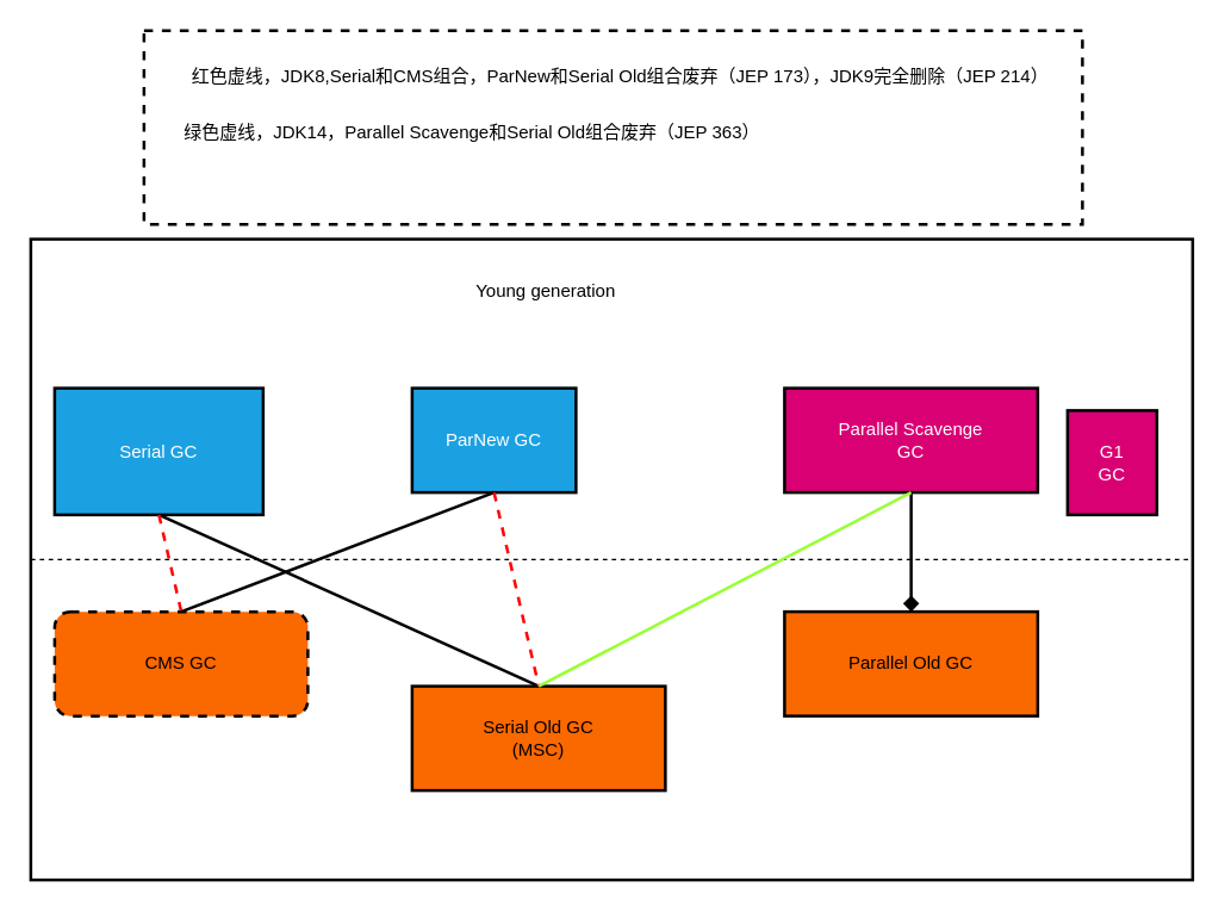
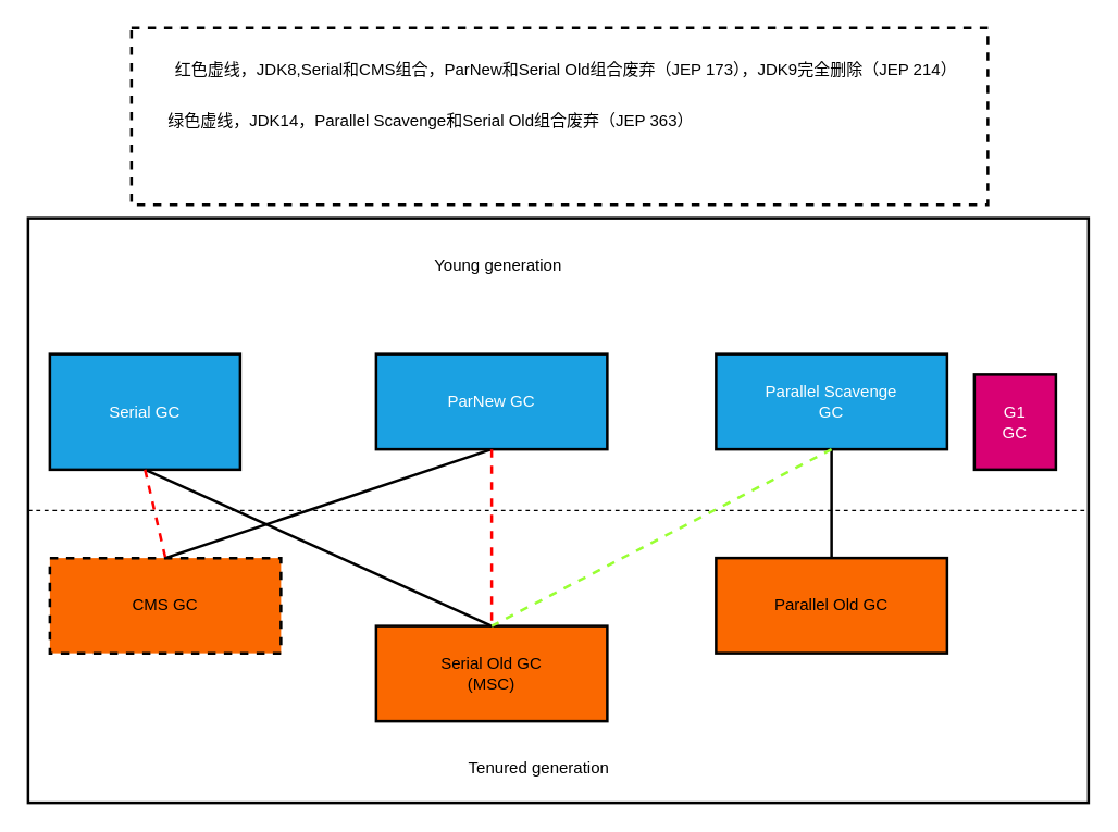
  <mxCell id="0" />
  <mxCell id="1" parent="0" />
  <mxCell id="2" value="" style="rounded=0;whiteSpace=wrap;html=1;dashed=1;strokeColor=#000000;strokeWidth=2;" vertex="1" parent="1"><mxGeometry x="96" y="20" width="630" height="130" as="geometry" /></mxCell>
  <mxCell id="3" value="" style="rounded=0;whiteSpace=wrap;html=1;strokeColor=#000000;strokeWidth=2;" vertex="1" parent="1"><mxGeometry x="20" y="160" width="780" height="430" as="geometry" /></mxCell>
  <mxCell id="4" value="Serial GC" style="rounded=0;whiteSpace=wrap;html=1;fillColor=#1ba1e2;fontColor=#ffffff;strokeColor=#000000;strokeWidth=2;" vertex="1" parent="1"><mxGeometry x="36" y="260" width="140" height="85" as="geometry" /></mxCell>
- <mxCell id="5" value="ParNew GC" style="rounded=0;whiteSpace=wrap;html=1;fillColor=#1ba1e2;fontColor=#ffffff;strokeColor=#000000;strokeWidth=2;" vertex="1" parent="1"><mxGeometry x="276" y="260" width="110" height="70" as="geometry" /></mxCell>
- <mxCell id="6" value="Parallel Scavenge&lt;br&gt;GC" style="rounded=0;whiteSpace=wrap;html=1;fillColor=#d80073;fontColor=#ffffff;strokeColor=#000000;strokeWidth=2;" vertex="1" parent="1"><mxGeometry x="526" y="260" width="170" height="70" as="geometry" /></mxCell>
- <mxCell id="7" value="CMS GC" style="whiteSpace=wrap;html=1;fillColor=#fa6800;fontColor=#000000;strokeColor=#000000;strokeWidth=2;dashed=1;rounded=1;" vertex="1" parent="1"><mxGeometry x="36" y="410" width="170" height="70" as="geometry" /></mxCell>
+ <mxCell id="5" value="ParNew GC" style="rounded=0;whiteSpace=wrap;html=1;fillColor=#1ba1e2;fontColor=#ffffff;strokeColor=#000000;strokeWidth=2;" vertex="1" parent="1"><mxGeometry x="276" y="260" width="170" height="70" as="geometry" /></mxCell>
+ <mxCell id="6" value="Parallel Scavenge&lt;br&gt;GC" style="rounded=0;whiteSpace=wrap;html=1;fillColor=#1ba1e2;fontColor=#ffffff;strokeColor=#000000;strokeWidth=2;" vertex="1" parent="1"><mxGeometry x="526" y="260" width="170" height="70" as="geometry" /></mxCell>
+ <mxCell id="7" value="CMS GC" style="rounded=0;whiteSpace=wrap;html=1;fillColor=#fa6800;fontColor=#000000;strokeColor=#000000;strokeWidth=2;dashed=1;" vertex="1" parent="1"><mxGeometry x="36" y="410" width="170" height="70" as="geometry" /></mxCell>
  <mxCell id="8" value="Serial Old GC&lt;br&gt;(MSC)" style="rounded=0;whiteSpace=wrap;html=1;fillColor=#fa6800;fontColor=#000000;strokeColor=#000000;strokeWidth=2;" vertex="1" parent="1"><mxGeometry x="276" y="460" width="170" height="70" as="geometry" /></mxCell>
  <mxCell id="9" value="Parallel Old GC" style="rounded=0;whiteSpace=wrap;html=1;fillColor=#fa6800;fontColor=#000000;strokeColor=#000000;strokeWidth=2;" vertex="1" parent="1"><mxGeometry x="526" y="410" width="170" height="70" as="geometry" /></mxCell>
  <mxCell id="10" value="" style="endArrow=none;dashed=1;html=1;rounded=0;exitX=0;exitY=0.5;exitDx=0;exitDy=0;entryX=1;entryY=0.5;entryDx=0;entryDy=0;" edge="1" parent="1" source="3" target="3"><mxGeometry width="50" height="50" relative="1" as="geometry"><mxPoint x="386" y="830" as="sourcePoint" /><mxPoint x="436" y="780" as="targetPoint" /></mxGeometry></mxCell>
  <mxCell id="11" value="G1&lt;br&gt;GC" style="rounded=0;whiteSpace=wrap;html=1;strokeColor=#000000;strokeWidth=2;fillColor=#d80073;fontColor=#ffffff;" vertex="1" parent="1"><mxGeometry x="716" y="275" width="60" height="70" as="geometry" /></mxCell>
  <mxCell id="12" value="Young generation" style="text;html=1;strokeColor=none;fillColor=none;align=center;verticalAlign=middle;whiteSpace=wrap;rounded=0;" vertex="1" parent="1"><mxGeometry x="306" y="180" width="120" height="30" as="geometry" /></mxCell>
+ <mxCell id="13" value="Tenured generation" style="text;html=1;strokeColor=none;fillColor=none;align=center;verticalAlign=middle;whiteSpace=wrap;rounded=0;" vertex="1" parent="1"><mxGeometry x="336" y="550" width="120" height="30" as="geometry" /></mxCell>
  <mxCell id="14" value="" style="endArrow=none;html=1;rounded=0;strokeWidth=2;exitX=0.5;exitY=1;exitDx=0;exitDy=0;entryX=0.5;entryY=0;entryDx=0;entryDy=0;" edge="1" parent="1" source="4" target="8"><mxGeometry width="50" height="50" relative="1" as="geometry"><mxPoint x="146" y="690" as="sourcePoint" /><mxPoint x="196" y="640" as="targetPoint" /></mxGeometry></mxCell>
  <mxCell id="15" value="" style="endArrow=none;html=1;rounded=0;strokeWidth=2;exitX=0.5;exitY=1;exitDx=0;exitDy=0;entryX=0.5;entryY=0;entryDx=0;entryDy=0;" edge="1" parent="1" source="5" target="7"><mxGeometry width="50" height="50" relative="1" as="geometry"><mxPoint x="146" y="690" as="sourcePoint" /><mxPoint x="196" y="640" as="targetPoint" /></mxGeometry></mxCell>
  <mxCell id="16" value="" style="endArrow=none;html=1;rounded=0;strokeWidth=2;exitX=0.5;exitY=1;exitDx=0;exitDy=0;entryX=0.5;entryY=0;entryDx=0;entryDy=0;dashed=1;strokeColor=#FF0000;" edge="1" parent="1" source="5" target="8"><mxGeometry width="50" height="50" relative="1" as="geometry"><mxPoint x="146" y="690" as="sourcePoint" /><mxPoint x="196" y="640" as="targetPoint" /></mxGeometry></mxCell>
  <mxCell id="17" value="" style="endArrow=none;html=1;rounded=0;strokeWidth=2;exitX=0.5;exitY=1;exitDx=0;exitDy=0;entryX=0.5;entryY=0;entryDx=0;entryDy=0;strokeColor=#FF0000;dashed=1;" edge="1" parent="1" source="4" target="7"><mxGeometry width="50" height="50" relative="1" as="geometry"><mxPoint x="146" y="690" as="sourcePoint" /><mxPoint x="196" y="640" as="targetPoint" /></mxGeometry></mxCell>
- <mxCell id="18" value="" style="endArrow=diamond;html=1;rounded=0;strokeWidth=2;exitX=0.5;exitY=1;exitDx=0;exitDy=0;entryX=0.5;entryY=0;entryDx=0;entryDy=0;" edge="1" parent="1" source="6" target="9"><mxGeometry width="50" height="50" relative="1" as="geometry"><mxPoint x="146" y="690" as="sourcePoint" /><mxPoint x="196" y="640" as="targetPoint" /></mxGeometry></mxCell>
- <mxCell id="19" value="" style="endArrow=none;html=1;rounded=0;strokeWidth=2;exitX=0.5;exitY=1;exitDx=0;exitDy=0;entryX=0.5;entryY=0;entryDx=0;entryDy=0;strokeColor=#99FF33;dashed=0;" edge="1" parent="1" source="6" target="8"><mxGeometry width="50" height="50" relative="1" as="geometry"><mxPoint x="611" y="330" as="sourcePoint" /><mxPoint x="356" y="460" as="targetPoint" /></mxGeometry></mxCell>
+ <mxCell id="18" value="" style="endArrow=none;html=1;rounded=0;strokeWidth=2;exitX=0.5;exitY=1;exitDx=0;exitDy=0;entryX=0.5;entryY=0;entryDx=0;entryDy=0;" edge="1" parent="1" source="6" target="9"><mxGeometry width="50" height="50" relative="1" as="geometry"><mxPoint x="146" y="690" as="sourcePoint" /><mxPoint x="196" y="640" as="targetPoint" /></mxGeometry></mxCell>
+ <mxCell id="19" value="" style="endArrow=none;html=1;rounded=0;strokeWidth=2;exitX=0.5;exitY=1;exitDx=0;exitDy=0;entryX=0.5;entryY=0;entryDx=0;entryDy=0;strokeColor=#99FF33;dashed=1;" edge="1" parent="1" source="6" target="8"><mxGeometry width="50" height="50" relative="1" as="geometry"><mxPoint x="611" y="330" as="sourcePoint" /><mxPoint x="356" y="460" as="targetPoint" /></mxGeometry></mxCell>
  <mxCell id="20" value="红色虚线，JDK8,Serial和CMS组合，ParNew和Serial Old组合废弃（JEP 173），JDK9完全删除（JEP 214）" style="text;html=1;strokeColor=none;fillColor=none;align=center;verticalAlign=middle;whiteSpace=wrap;rounded=0;dashed=1;" vertex="1" parent="1"><mxGeometry x="116" y="36" width="600" height="30" as="geometry" /></mxCell>
  <mxCell id="21" value="绿色虚线，JDK14，Parallel Scavenge和Serial Old组合废弃（JEP 363）" style="text;html=1;strokeColor=none;fillColor=none;align=center;verticalAlign=middle;whiteSpace=wrap;rounded=0;dashed=1;" vertex="1" parent="1"><mxGeometry x="117" y="74" width="399" height="30" as="geometry" /></mxCell>
